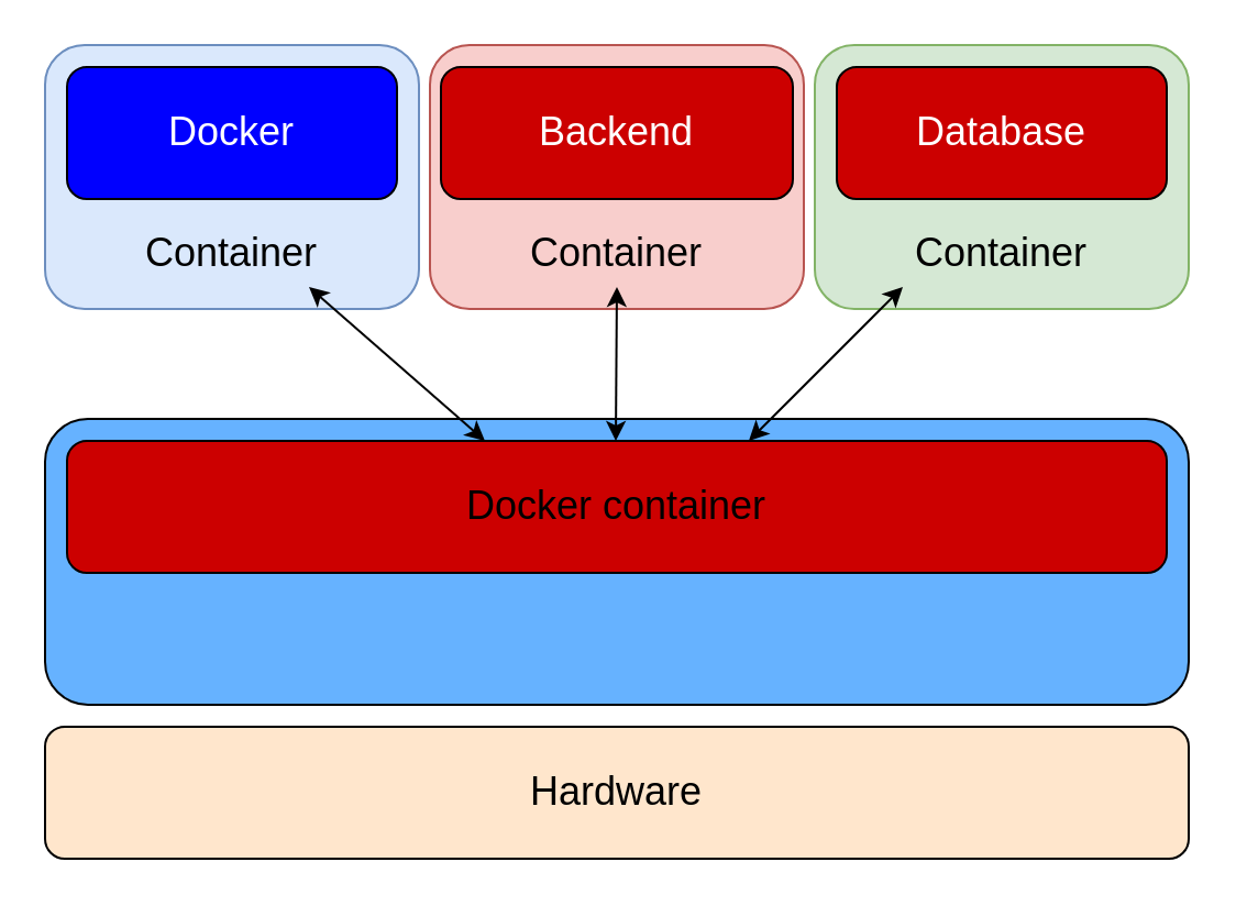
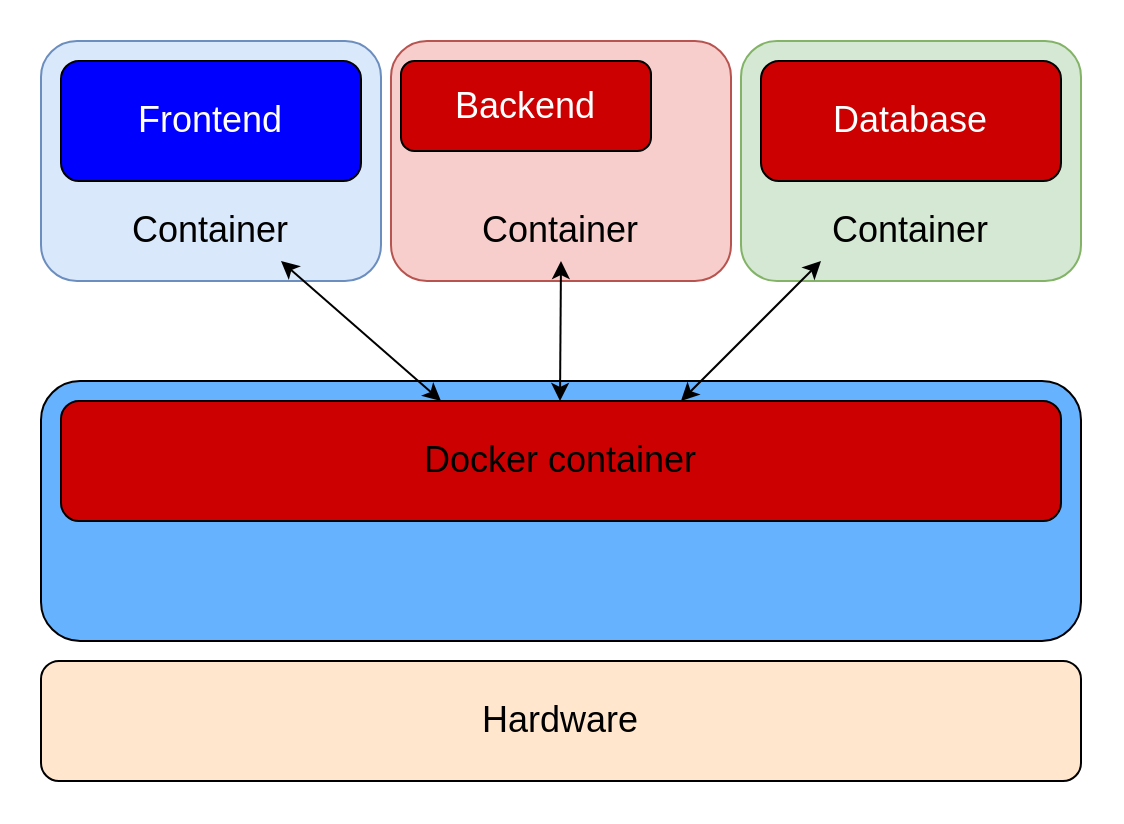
  <mxCell id="0" />
  <mxCell id="1" parent="0" />
  <mxCell id="2" value="Container" style="rounded=1;whiteSpace=wrap;html=1;labelBackgroundColor=#FFFFFF;fontSize=18;fillColor=#dae8fc;strokeColor=#6c8ebf;" vertex="1" parent="1"><mxGeometry x="20" y="20" width="170" height="120" as="geometry" /></mxCell>
  <mxCell id="3" value="" style="rounded=1;whiteSpace=wrap;html=1;labelBackgroundColor=#FFFFFF;fontSize=18;fillColor=#f8cecc;strokeColor=#b85450;" vertex="1" parent="1"><mxGeometry x="195" y="20" width="170" height="120" as="geometry" /></mxCell>
  <mxCell id="4" value="" style="rounded=1;whiteSpace=wrap;html=1;labelBackgroundColor=#FFFFFF;fontSize=18;fillColor=#d5e8d4;strokeColor=#82b366;" vertex="1" parent="1"><mxGeometry x="370" y="20" width="170" height="120" as="geometry" /></mxCell>
  <mxCell id="5" value="&lt;font style=&quot;font-size: 18px;&quot;&gt;Hardware&lt;/font&gt;" style="rounded=1;whiteSpace=wrap;html=1;fillColor=#ffe6cc;" vertex="1" parent="1"><mxGeometry x="20" y="330" width="520" height="60" as="geometry" /></mxCell>
  <mxCell id="6" value="" style="rounded=1;whiteSpace=wrap;html=1;fontSize=18;fillColor=#66B2FF;" vertex="1" parent="1"><mxGeometry x="20" y="190" width="520" height="130" as="geometry" /></mxCell>
  <mxCell id="7" value="Docker container" style="rounded=1;whiteSpace=wrap;html=1;fontSize=18;fillColor=#cc0000;" vertex="1" parent="1"><mxGeometry x="30" y="200" width="500" height="60" as="geometry" /></mxCell>
  <mxCell id="8" value="" style="endArrow=classic;startArrow=classic;html=1;fontSize=18;" edge="1" parent="1"><mxGeometry width="50" height="50" relative="1" as="geometry"><mxPoint x="279.5" y="200" as="sourcePoint" /><mxPoint x="280" y="130" as="targetPoint" /></mxGeometry></mxCell>
  <mxCell id="9" value="" style="endArrow=classic;startArrow=classic;html=1;fontSize=18;" edge="1" parent="1"><mxGeometry width="50" height="50" relative="1" as="geometry"><mxPoint x="220" y="200" as="sourcePoint" /><mxPoint x="140" y="130" as="targetPoint" /></mxGeometry></mxCell>
- <mxCell id="10" value="&lt;font color=&quot;#ffffff&quot;&gt;Docker&lt;/font&gt;" style="rounded=1;whiteSpace=wrap;html=1;fontSize=18;fillColor=#0000FF;" vertex="1" parent="1"><mxGeometry x="30" y="30" width="150" height="60" as="geometry" /></mxCell>
- <mxCell id="11" value="&lt;font color=&quot;#ffffff&quot;&gt;Backend&lt;/font&gt;" style="rounded=1;whiteSpace=wrap;html=1;fontSize=18;fillColor=#CC0000;" vertex="1" parent="1"><mxGeometry x="200" y="30" width="160" height="60" as="geometry" /></mxCell>
+ <mxCell id="10" value="&lt;font color=&quot;#ffffff&quot;&gt;Frontend&lt;/font&gt;" style="rounded=1;whiteSpace=wrap;html=1;fontSize=18;fillColor=#0000FF;" vertex="1" parent="1"><mxGeometry x="30" y="30" width="150" height="60" as="geometry" /></mxCell>
+ <mxCell id="11" value="&lt;font color=&quot;#ffffff&quot;&gt;Backend&lt;/font&gt;" style="rounded=1;whiteSpace=wrap;html=1;fontSize=18;fillColor=#CC0000;" vertex="1" parent="1"><mxGeometry x="200" y="30" width="125" height="45" as="geometry" /></mxCell>
  <mxCell id="12" value="&lt;font color=&quot;#ffffff&quot;&gt;Database&lt;/font&gt;" style="rounded=1;whiteSpace=wrap;html=1;fontSize=18;fillColor=#cc0000;" vertex="1" parent="1"><mxGeometry x="380" y="30" width="150" height="60" as="geometry" /></mxCell>
  <mxCell id="13" value="" style="endArrow=classic;startArrow=classic;html=1;fontSize=18;" edge="1" parent="1"><mxGeometry width="50" height="50" relative="1" as="geometry"><mxPoint x="340" y="200" as="sourcePoint" /><mxPoint x="410" y="130" as="targetPoint" /></mxGeometry></mxCell>
  <mxCell id="14" value="Container" style="text;html=1;strokeColor=none;fillColor=none;align=center;verticalAlign=middle;whiteSpace=wrap;rounded=0;labelBackgroundColor=none;fontSize=18;fontColor=#000000;" vertex="1" parent="1"><mxGeometry x="75" y="100" width="60" height="30" as="geometry" /></mxCell>
  <mxCell id="15" value="Container" style="text;html=1;strokeColor=none;fillColor=none;align=center;verticalAlign=middle;whiteSpace=wrap;rounded=0;labelBackgroundColor=none;fontSize=18;fontColor=#000000;" vertex="1" parent="1"><mxGeometry x="250" y="100" width="60" height="30" as="geometry" /></mxCell>
  <mxCell id="16" value="&lt;font color=&quot;#000000&quot;&gt;Container&lt;/font&gt;" style="text;html=1;strokeColor=none;fillColor=none;align=center;verticalAlign=middle;whiteSpace=wrap;rounded=0;labelBackgroundColor=none;fontSize=18;fontColor=#FFFFFF;" vertex="1" parent="1"><mxGeometry x="425" y="100" width="60" height="30" as="geometry" /></mxCell>
